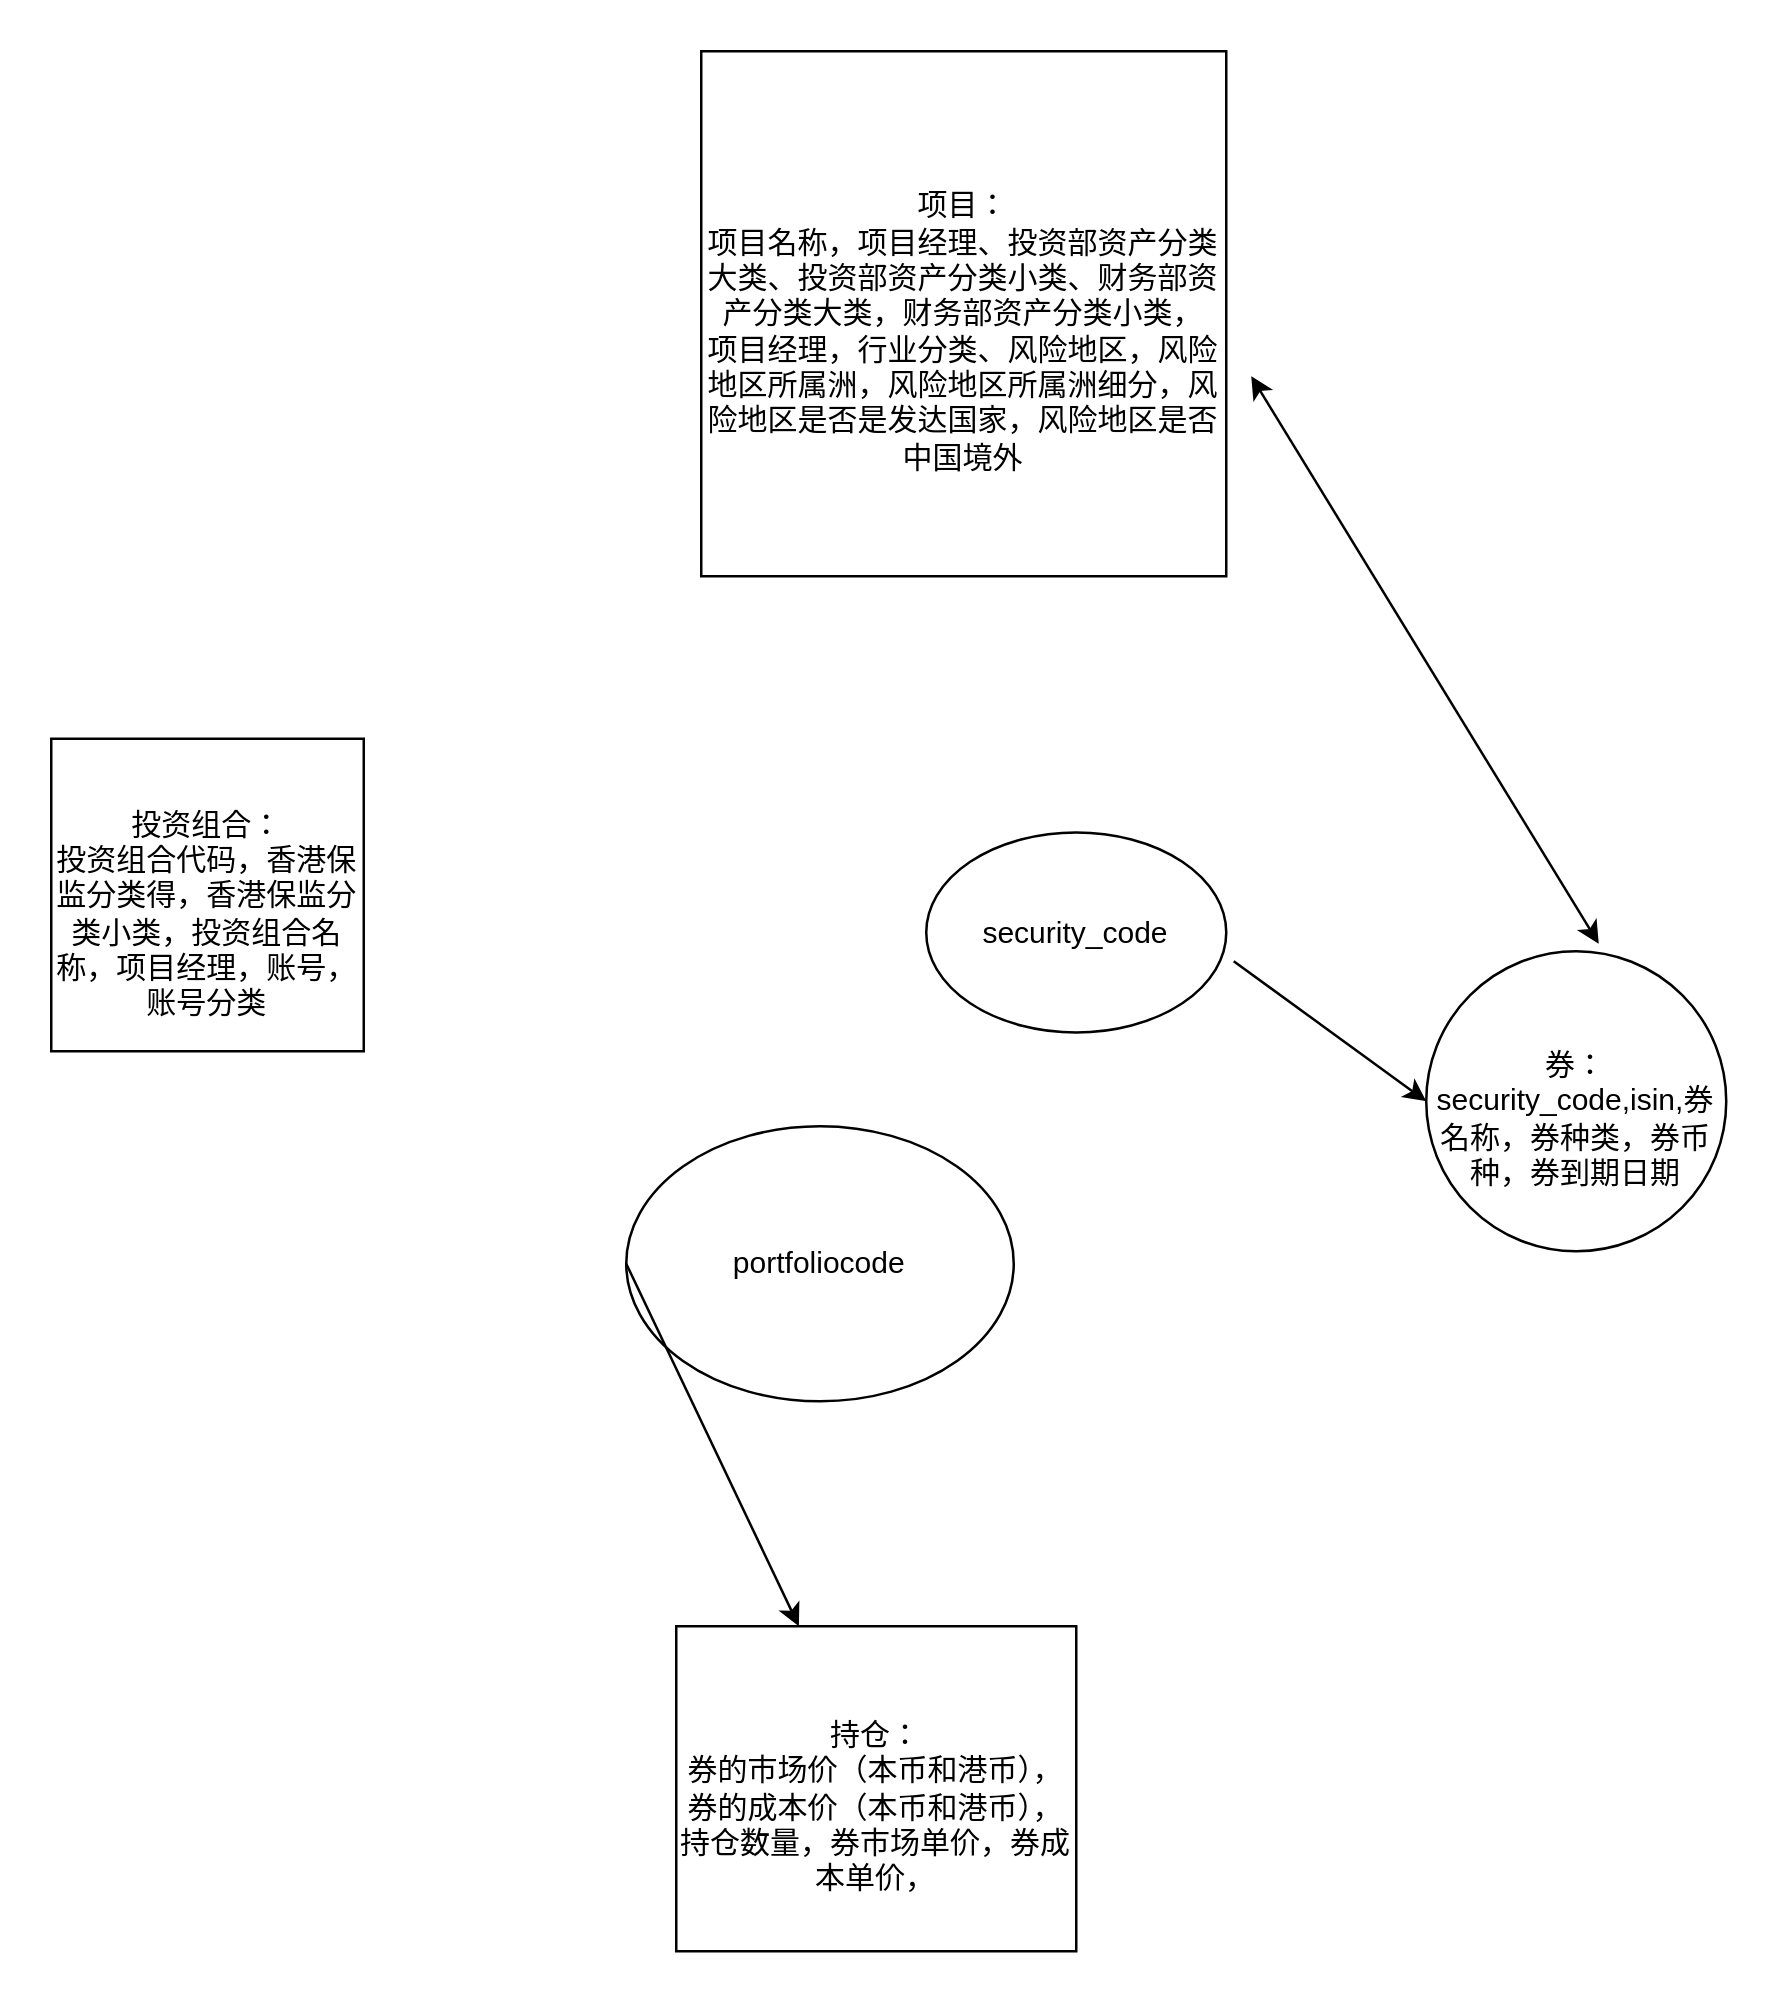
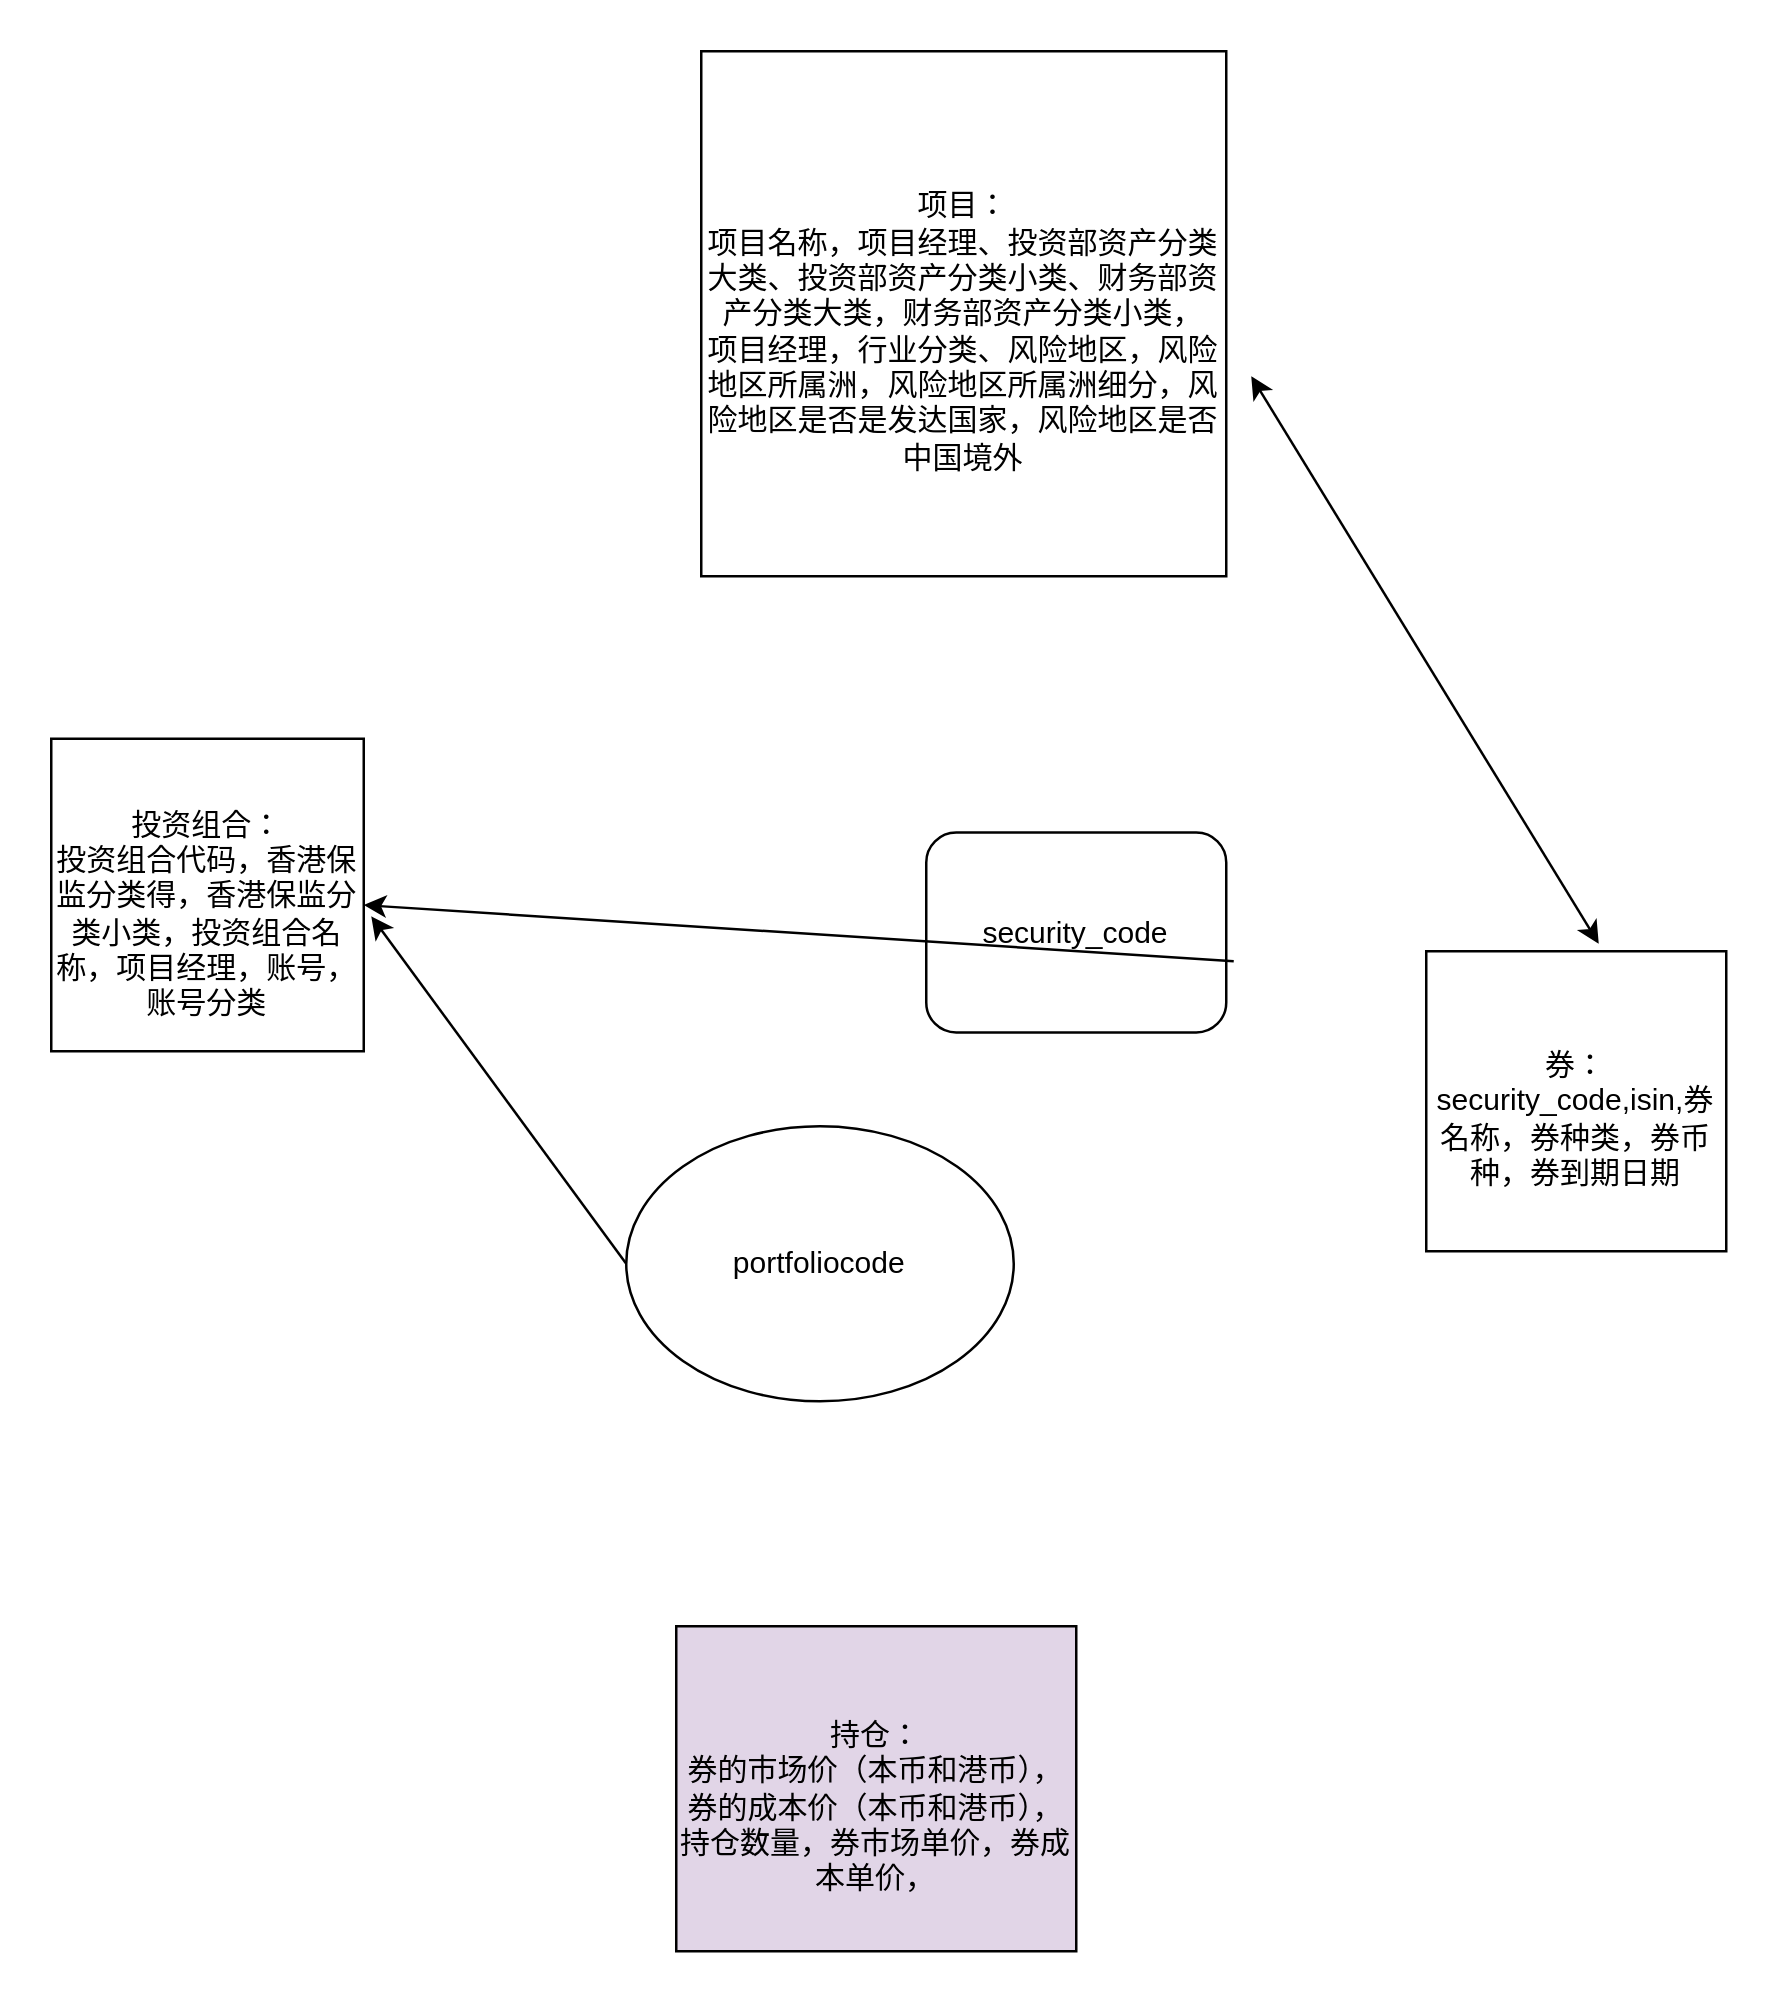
  <mxCell id="0" />
  <mxCell id="1" parent="0" />
  <mxCell id="2" value="portfoliocode" style="ellipse;whiteSpace=wrap;html=1;" vertex="1" parent="1"><mxGeometry x="250" y="450" width="155" height="110" as="geometry" /></mxCell>
- <mxCell id="3" value="&lt;div&gt;&lt;div&gt;&lt;br&gt;&lt;/div&gt;&lt;div&gt;&lt;br&gt;&lt;/div&gt;&lt;div&gt;券：&lt;/div&gt;&lt;div&gt;security_code,isin,券名称，券种类，券币种，券到期日期&lt;/div&gt;&lt;/div&gt;&lt;div&gt;&lt;br&gt;&lt;/div&gt;" style="ellipse;whiteSpace=wrap;html=1;aspect=fixed;fontFamily=Helvetica;fontColor=#000000;" vertex="1" parent="1"><mxGeometry x="570" y="380" width="120" height="120" as="geometry" /></mxCell>
+ <mxCell id="3" value="&lt;div&gt;&lt;div&gt;&lt;br&gt;&lt;/div&gt;&lt;div&gt;&lt;br&gt;&lt;/div&gt;&lt;div&gt;券：&lt;/div&gt;&lt;div&gt;security_code,isin,券名称，券种类，券币种，券到期日期&lt;/div&gt;&lt;/div&gt;&lt;div&gt;&lt;br&gt;&lt;/div&gt;" style="whiteSpace=wrap;html=1;aspect=fixed;fontFamily=Helvetica;fontColor=#000000;" vertex="1" parent="1"><mxGeometry x="570" y="380" width="120" height="120" as="geometry" /></mxCell>
  <mxCell id="4" value="&lt;div&gt;&lt;font&gt;&lt;br&gt;&lt;/font&gt;&lt;/div&gt;&lt;div&gt;&lt;font&gt;投资组合：&lt;/font&gt;&lt;/div&gt;&lt;div&gt;&lt;font&gt;投资组合代码，香港保监分类得，香港保监分类小类，投资组合名称，项目经理，账号，账号分类&lt;/font&gt;&lt;/div&gt;" style="whiteSpace=wrap;html=1;aspect=fixed;fontFamily=Helvetica;fontColor=#000000;strokeColor=#000000;" vertex="1" parent="1"><mxGeometry x="20" y="295" width="125" height="125" as="geometry" /></mxCell>
  <mxCell id="5" value="&lt;div&gt;&lt;br&gt;&lt;/div&gt;&lt;div&gt;项目：&lt;/div&gt;&lt;div&gt;项目名称，项目经理、投资部资产分类大类、投资部资产分类小类、财务部资产分类大类，财务部资产分类小类，&lt;/div&gt;&lt;div&gt;项目经理，行业分类、风险地区，风险地区所属洲，风险地区所属洲细分，风险地区是否是发达国家，风险地区是否中国境外&lt;/div&gt;" style="whiteSpace=wrap;html=1;aspect=fixed;fontFamily=Helvetica;fontColor=#000000;" vertex="1" parent="1"><mxGeometry x="280" y="20" width="210" height="210" as="geometry" /></mxCell>
  <mxCell id="6" style="edgeStyle=orthogonalEdgeStyle;rounded=0;orthogonalLoop=1;jettySize=auto;html=1;exitX=0.5;exitY=1;exitDx=0;exitDy=0;fontFamily=Helvetica;fontColor=#000000;" edge="1" parent="1" source="5" target="5"><mxGeometry relative="1" as="geometry" /></mxCell>
- <mxCell id="7" value="&lt;div&gt;&lt;br&gt;&lt;/div&gt;&lt;div&gt;持仓：&lt;/div&gt;&lt;div&gt;券的市场价（本币和港币），券的成本价（本币和港币），&lt;/div&gt;&lt;div&gt;持仓数量，券市场单价，券成本单价，&lt;/div&gt;" style="rounded=0;whiteSpace=wrap;html=1;fontFamily=Helvetica;fontColor=#000000;" vertex="1" parent="1"><mxGeometry x="270" y="650" width="160" height="130" as="geometry" /></mxCell>
- <mxCell id="8" value="security_code" style="ellipse;whiteSpace=wrap;html=1;strokeColor=#000000;fontFamily=Helvetica;fontColor=#000000;" vertex="1" parent="1"><mxGeometry x="370" y="332.5" width="120" height="80" as="geometry" /></mxCell>
- <mxCell id="9" value="" style="endArrow=classic;html=1;fontFamily=Helvetica;fontColor=#000000;exitX=0;exitY=0.5;exitDx=0;exitDy=0;" edge="1" parent="1" source="2" target="7"><mxGeometry width="50" height="50" relative="1" as="geometry"><mxPoint x="10" y="840" as="sourcePoint" /><mxPoint x="60" y="790" as="targetPoint" /></mxGeometry></mxCell>
- <mxCell id="10" value="" style="endArrow=classic;html=1;fontFamily=Helvetica;fontColor=#000000;entryX=0;entryY=0.5;entryDx=0;entryDy=0;exitX=1.025;exitY=0.644;exitDx=0;exitDy=0;exitPerimeter=0;" edge="1" parent="1" source="8" target="3"><mxGeometry width="50" height="50" relative="1" as="geometry"><mxPoint x="10" y="840" as="sourcePoint" /><mxPoint x="60" y="790" as="targetPoint" /></mxGeometry></mxCell>
+ <mxCell id="7" value="&lt;div&gt;&lt;br&gt;&lt;/div&gt;&lt;div&gt;持仓：&lt;/div&gt;&lt;div&gt;券的市场价（本币和港币），券的成本价（本币和港币），&lt;/div&gt;&lt;div&gt;持仓数量，券市场单价，券成本单价，&lt;/div&gt;" style="rounded=0;whiteSpace=wrap;html=1;fontFamily=Helvetica;fontColor=#000000;fillColor=#e1d5e7;" vertex="1" parent="1"><mxGeometry x="270" y="650" width="160" height="130" as="geometry" /></mxCell>
+ <mxCell id="8" value="security_code" style="whiteSpace=wrap;html=1;strokeColor=#000000;fontFamily=Helvetica;fontColor=#000000;rounded=1;" vertex="1" parent="1"><mxGeometry x="370" y="332.5" width="120" height="80" as="geometry" /></mxCell>
+ <mxCell id="9" value="" style="endArrow=classic;html=1;fontFamily=Helvetica;fontColor=#000000;entryX=1.024;entryY=0.568;entryDx=0;entryDy=0;entryPerimeter=0;exitX=0;exitY=0.5;exitDx=0;exitDy=0;" edge="1" parent="1" source="2" target="4"><mxGeometry width="50" height="50" relative="1" as="geometry"><mxPoint x="10" y="840" as="sourcePoint" /><mxPoint x="60" y="790" as="targetPoint" /></mxGeometry></mxCell>
+ <mxCell id="10" value="" style="endArrow=classic;html=1;fontFamily=Helvetica;fontColor=#000000;exitX=1.025;exitY=0.644;exitDx=0;exitDy=0;exitPerimeter=0;" edge="1" parent="1" source="8" target="4"><mxGeometry width="50" height="50" relative="1" as="geometry"><mxPoint x="10" y="840" as="sourcePoint" /><mxPoint x="60" y="790" as="targetPoint" /></mxGeometry></mxCell>
  <mxCell id="11" value="" style="endArrow=classic;startArrow=classic;html=1;fontFamily=Helvetica;fontColor=#000000;exitX=0.575;exitY=-0.025;exitDx=0;exitDy=0;exitPerimeter=0;" edge="1" parent="1" source="3"><mxGeometry width="50" height="50" relative="1" as="geometry"><mxPoint x="10" y="840" as="sourcePoint" /><mxPoint x="500" y="150" as="targetPoint" /></mxGeometry></mxCell>
